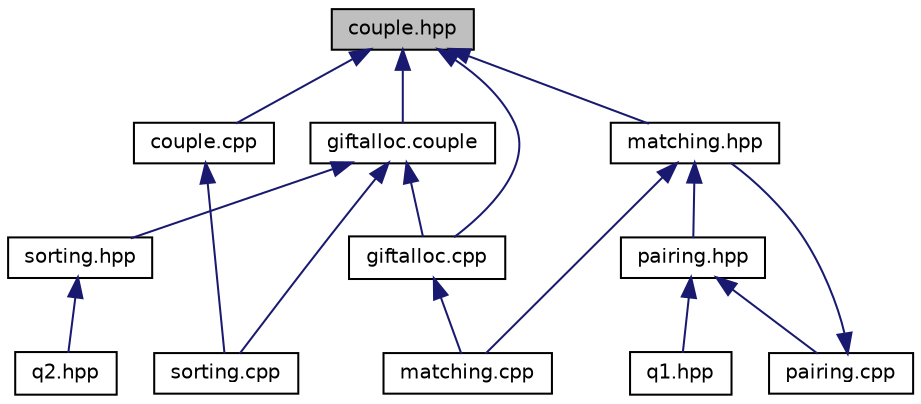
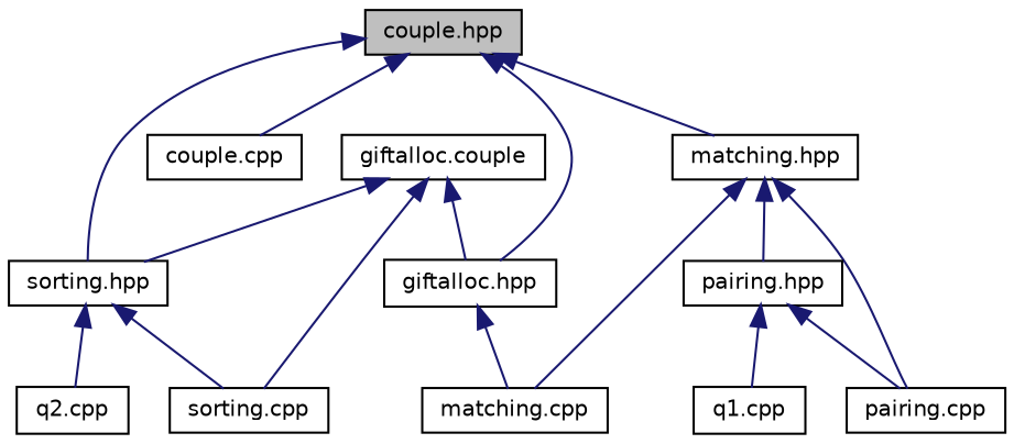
  digraph {
    node [color=black fillcolor=white fontname=Helvetica fontsize=10 shape=record style=filled]
    edge [color=midnightblue dir=back fontname=Helvetica fontsize=10 labelfontname=Helvetica labelfontsize=10 style=solid]
    n1 [fillcolor=grey75 fontcolor=black height=0.2 label="couple.hpp" width=0.4]
    n2 [height=0.2 label="couple.cpp" width=0.4]
-   n3 [height=0.2 label="giftalloc.cpp" width=0.4]
+   n3 [height=0.2 label="giftalloc.hpp" width=0.4]
    n4 [height=0.2 label="giftalloc.couple" width=0.4]
    n5 [height=0.2 label="matching.hpp" width=0.4]
    n6 [height=0.2 label="matching.cpp" width=0.4]
    n7 [height=0.2 label="sorting.hpp" width=0.4]
    n8 [height=0.2 label="sorting.cpp" width=0.4]
    n9 [height=0.2 label="pairing.cpp" width=0.4]
    n10 [height=0.2 label="pairing.hpp" width=0.4]
-   n11 [height=0.2 label="q2.hpp" width=0.4]
-   n12 [height=0.2 label="q1.hpp" width=0.4]
+   n11 [height=0.2 label="q2.cpp" width=0.4]
+   n12 [height=0.2 label="q1.cpp" width=0.4]
    n1 -> n2
    n1 -> n3
-   n1 -> n4
+   n1 -> n7
    n1 -> n5
    n3 -> n6
    n4 -> n3
    n4 -> n7
    n4 -> n8
    n5 -> n6
-   n9 -> n5
+   n5 -> n9
    n5 -> n10
-   n2 -> n8
+   n7 -> n8
    n7 -> n11
    n10 -> n9
    n10 -> n12
  }
